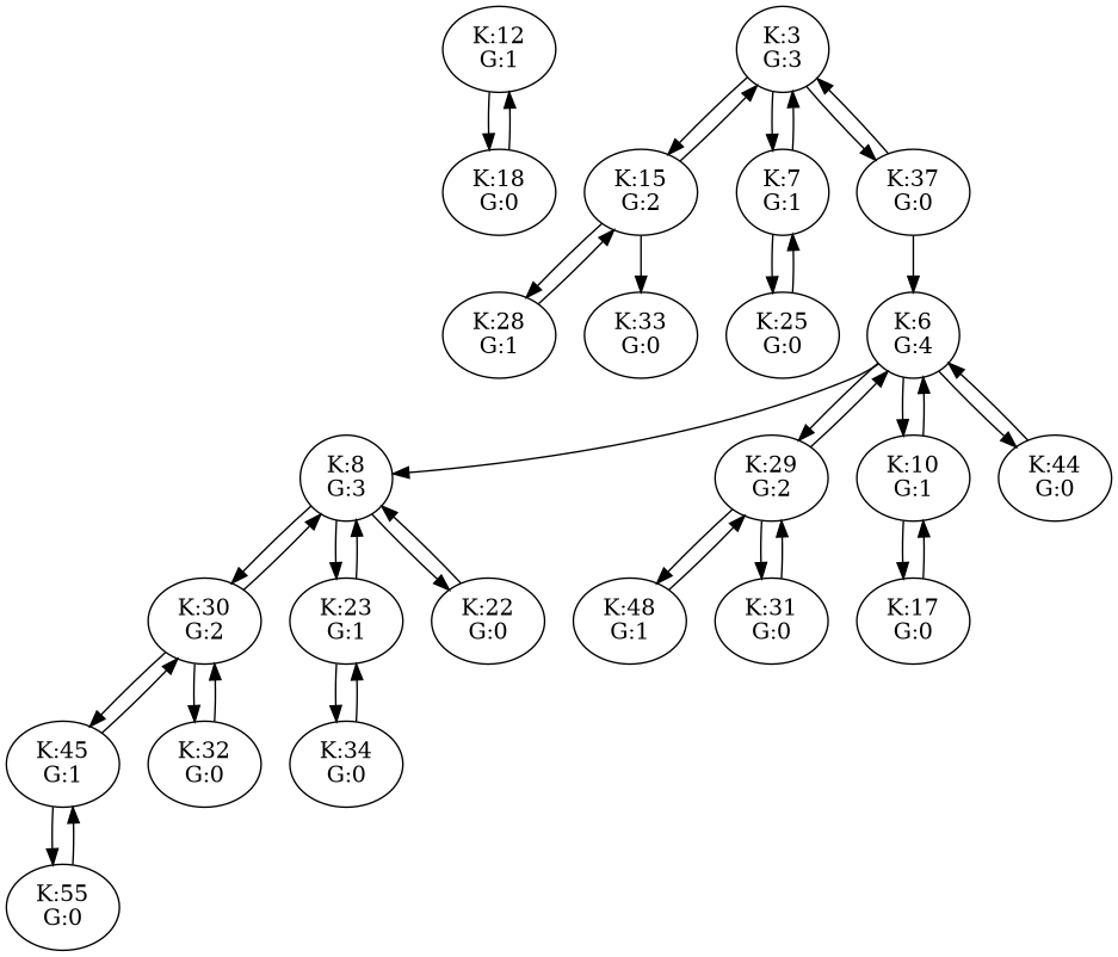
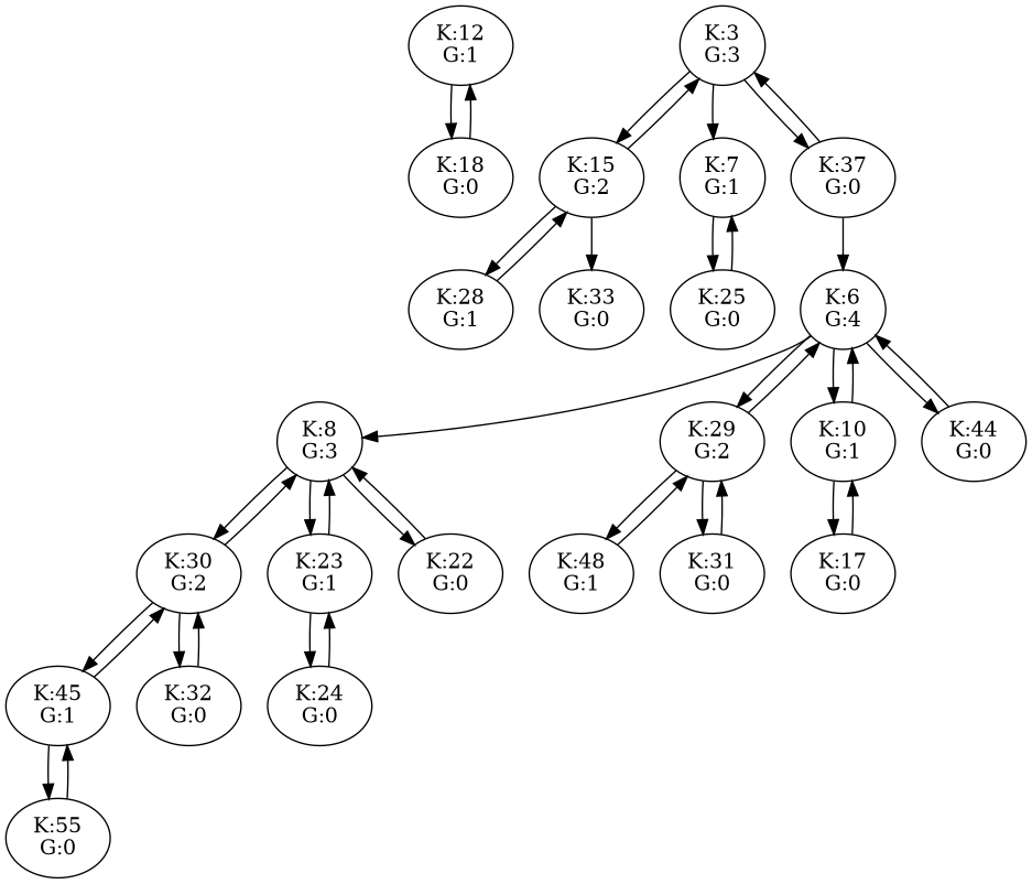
  digraph {
    n1 [label="K:12\nG:1"]
    n2 [label="K:18\nG:0"]
    n3 [label="K:3\nG:3"]
    n4 [label="K:15\nG:2"]
    n5 [label="K:7\nG:1"]
    n6 [label="K:37\nG:0"]
    n7 [label="K:28\nG:1"]
    n8 [label="K:33\nG:0"]
    n9 [label="K:25\nG:0"]
    n10 [label="K:6\nG:4"]
    n11 [label="K:8\nG:3"]
    n12 [label="K:29\nG:2"]
    n13 [label="K:10\nG:1"]
    n14 [label="K:44\nG:0"]
    n15 [label="K:30\nG:2"]
    n16 [label="K:23\nG:1"]
    n17 [label="K:22\nG:0"]
    n18 [label="K:48\nG:1"]
    n19 [label="K:31\nG:0"]
    n20 [label="K:17\nG:0"]
    n21 [label="K:45\nG:1"]
    n22 [label="K:32\nG:0"]
-   n23 [label="K:34\nG:0"]
+   n23 [label="K:24\nG:0"]
    n24 [label="K:55\nG:0"]
    n1 -> n2
    n2 -> n1
    n3 -> n4
    n3 -> n5
    n3 -> n6
    n4 -> n3
    n4 -> n7
    n4 -> n8
-   n5 -> n3
    n5 -> n9
    n6 -> n3
    n6 -> n10
    n7 -> n4
    n9 -> n5
    n10 -> n11
    n10 -> n12
    n10 -> n13
    n10 -> n14
    n11 -> n15
    n11 -> n16
    n11 -> n17
    n12 -> n10
    n12 -> n18
    n12 -> n19
    n13 -> n10
    n13 -> n20
    n14 -> n10
    n15 -> n11
    n15 -> n21
    n15 -> n22
    n16 -> n11
    n16 -> n23
    n17 -> n11
    n18 -> n12
    n19 -> n12
    n20 -> n13
    n21 -> n15
    n21 -> n24
    n22 -> n15
    n23 -> n16
    n24 -> n21
  }
